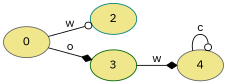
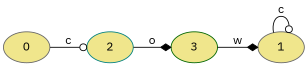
  digraph {
    fontname="IBM Plex Sans"
    rankdir=LR
    node [color=gray40 fillcolor=khaki fontname="IBM Plex Sans" style=filled]
    edge [arrowhead=odot fontname="IBM Plex Sans"]
    n1 [label=0]
    n2 [color=teal label=2]
    n3 [color=darkgreen label=3]
-   n4 [label=4]
-   n1 -> n2 [label=w]
-   n1 -> n3 [arrowhead=diamond label=o]
+   n4 [label=1]
+   n1 -> n2 [label=c]
+   n2 -> n3 [arrowhead=diamond label=o]
    n3 -> n4 [arrowhead=diamond label=w]
    n4 -> n4 [label=c]
  }
